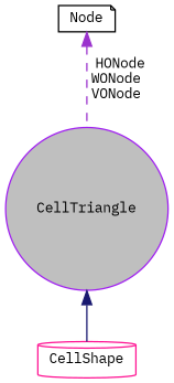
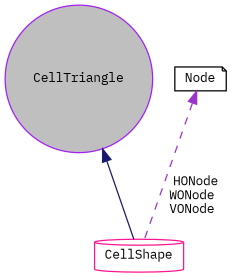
  digraph {
    fontname="IBM Plex Mono"
    node [fillcolor=white fontname="IBM Plex Mono" fontsize=10 style=filled]
    edge [dir=back fontname="IBM Plex Mono" fontsize=10 labelfontname=Helvetica labelfontsize=10]
    n1 [color=purple fillcolor=grey75 fontcolor=black height=0.2 label=CellTriangle shape=circle width=0.4]
    n2 [color=deeppink height=0.2 label=CellShape shape=cylinder width=0.4]
    n3 [color=black height=0.2 label="Node" shape=note width=0.4]
    n1 -> n2 [color=midnightblue style=solid]
-   n3 -> n1 [color=darkorchid3 label=" HONode\nWONode\nVONode" style=dashed]
+   n3 -> n2 [color=darkorchid3 label=" HONode\nWONode\nVONode" style=dashed]
  }
